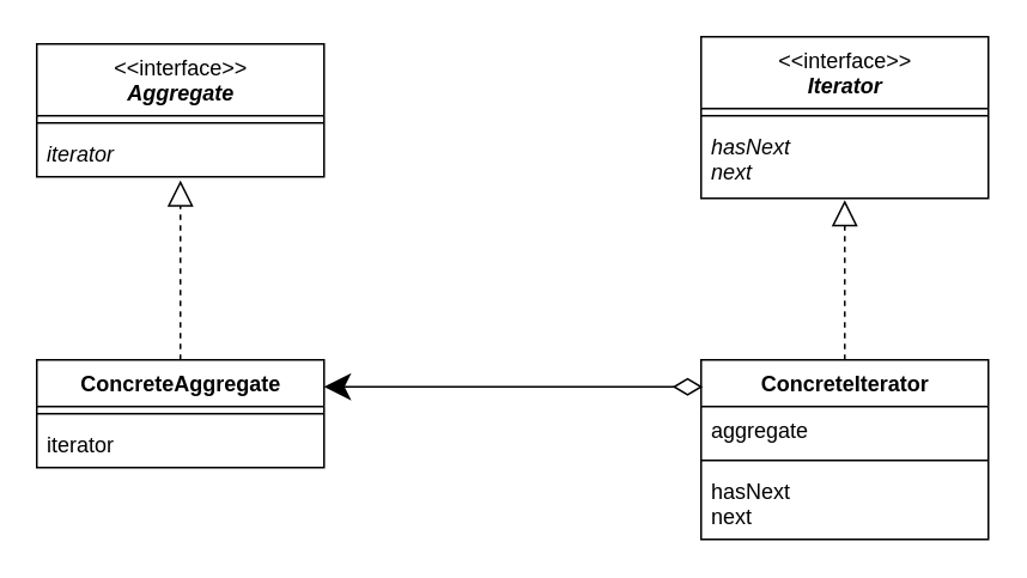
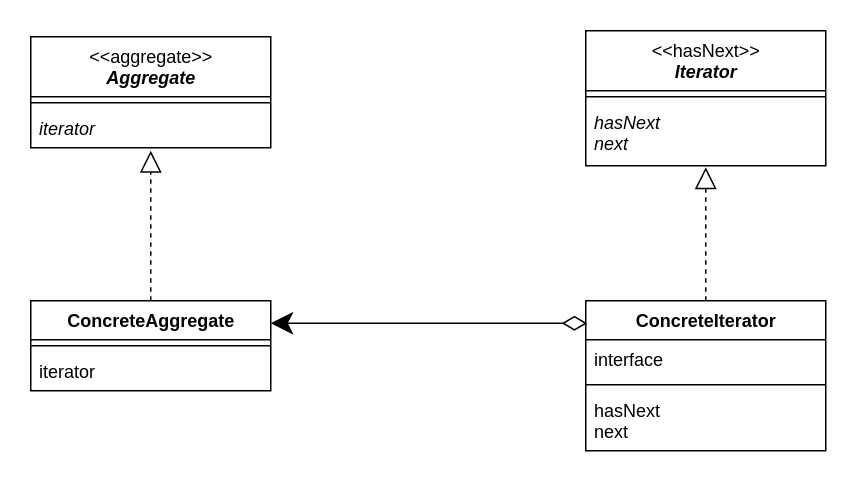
  <mxCell id="0" />
  <mxCell id="1" parent="0" />
- <mxCell id="2" value="&lt;span style=&quot;font-weight: normal&quot;&gt;&amp;lt;&amp;lt;interface&amp;gt;&amp;gt;&lt;/span&gt;&lt;br&gt;&lt;i&gt;Aggregate&lt;/i&gt;" style="swimlane;fontStyle=1;align=center;verticalAlign=top;childLayout=stackLayout;horizontal=1;startSize=40;horizontalStack=0;resizeParent=1;resizeParentMax=0;resizeLast=0;collapsible=1;marginBottom=0;html=1;" vertex="1" parent="1"><mxGeometry x="20" y="24" width="160" height="74" as="geometry" /></mxCell>
+ <mxCell id="2" value="&lt;span style=&quot;font-weight: normal&quot;&gt;&amp;lt;&amp;lt;aggregate&amp;gt;&amp;gt;&lt;/span&gt;&lt;br&gt;&lt;i&gt;Aggregate&lt;/i&gt;" style="swimlane;fontStyle=1;align=center;verticalAlign=top;childLayout=stackLayout;horizontal=1;startSize=40;horizontalStack=0;resizeParent=1;resizeParentMax=0;resizeLast=0;collapsible=1;marginBottom=0;html=1;" vertex="1" parent="1"><mxGeometry x="20" y="24" width="160" height="74" as="geometry" /></mxCell>
  <mxCell id="3" value="" style="line;strokeWidth=1;fillColor=none;align=left;verticalAlign=middle;spacingTop=-1;spacingLeft=3;spacingRight=3;rotatable=0;labelPosition=right;points=[];portConstraint=eastwest;" vertex="1" parent="2"><mxGeometry y="40" width="160" height="8" as="geometry" /></mxCell>
  <mxCell id="4" value="iterator" style="text;strokeColor=none;fillColor=none;align=left;verticalAlign=top;spacingLeft=4;spacingRight=4;overflow=hidden;rotatable=0;points=[[0,0.5],[1,0.5]];portConstraint=eastwest;fontStyle=2" vertex="1" parent="2"><mxGeometry y="48" width="160" height="26" as="geometry" /></mxCell>
- <mxCell id="5" value="&lt;span style=&quot;font-weight: normal&quot;&gt;&amp;lt;&amp;lt;interface&amp;gt;&amp;gt;&lt;/span&gt;&lt;br&gt;&lt;i&gt;Iterator&lt;/i&gt;" style="swimlane;fontStyle=1;align=center;verticalAlign=top;childLayout=stackLayout;horizontal=1;startSize=40;horizontalStack=0;resizeParent=1;resizeParentMax=0;resizeLast=0;collapsible=1;marginBottom=0;html=1;" vertex="1" parent="1"><mxGeometry x="390" y="20" width="160" height="90" as="geometry" /></mxCell>
+ <mxCell id="5" value="&lt;span style=&quot;font-weight: normal&quot;&gt;&amp;lt;&amp;lt;hasNext&amp;gt;&amp;gt;&lt;/span&gt;&lt;br&gt;&lt;i&gt;Iterator&lt;/i&gt;" style="swimlane;fontStyle=1;align=center;verticalAlign=top;childLayout=stackLayout;horizontal=1;startSize=40;horizontalStack=0;resizeParent=1;resizeParentMax=0;resizeLast=0;collapsible=1;marginBottom=0;html=1;" vertex="1" parent="1"><mxGeometry x="390" y="20" width="160" height="90" as="geometry" /></mxCell>
  <mxCell id="6" value="" style="line;strokeWidth=1;fillColor=none;align=left;verticalAlign=middle;spacingTop=-1;spacingLeft=3;spacingRight=3;rotatable=0;labelPosition=right;points=[];portConstraint=eastwest;" vertex="1" parent="5"><mxGeometry y="40" width="160" height="8" as="geometry" /></mxCell>
  <mxCell id="7" value="hasNext&#10;next" style="text;strokeColor=none;fillColor=none;align=left;verticalAlign=top;spacingLeft=4;spacingRight=4;overflow=hidden;rotatable=0;points=[[0,0.5],[1,0.5]];portConstraint=eastwest;fontStyle=2" vertex="1" parent="5"><mxGeometry y="48" width="160" height="42" as="geometry" /></mxCell>
  <mxCell id="8" value="ConcreteAggregate" style="swimlane;fontStyle=1;align=center;verticalAlign=top;childLayout=stackLayout;horizontal=1;startSize=26;horizontalStack=0;resizeParent=1;resizeParentMax=0;resizeLast=0;collapsible=1;marginBottom=0;html=1;" vertex="1" parent="1"><mxGeometry x="20" y="200" width="160" height="60" as="geometry" /></mxCell>
  <mxCell id="9" value="" style="line;strokeWidth=1;fillColor=none;align=left;verticalAlign=middle;spacingTop=-1;spacingLeft=3;spacingRight=3;rotatable=0;labelPosition=right;points=[];portConstraint=eastwest;" vertex="1" parent="8"><mxGeometry y="26" width="160" height="8" as="geometry" /></mxCell>
  <mxCell id="10" value="iterator" style="text;strokeColor=none;fillColor=none;align=left;verticalAlign=top;spacingLeft=4;spacingRight=4;overflow=hidden;rotatable=0;points=[[0,0.5],[1,0.5]];portConstraint=eastwest;" vertex="1" parent="8"><mxGeometry y="34" width="160" height="26" as="geometry" /></mxCell>
  <mxCell id="11" value="ConcreteIterator" style="swimlane;fontStyle=1;align=center;verticalAlign=top;childLayout=stackLayout;horizontal=1;startSize=26;horizontalStack=0;resizeParent=1;resizeParentMax=0;resizeLast=0;collapsible=1;marginBottom=0;html=1;" vertex="1" parent="1"><mxGeometry x="390" y="200" width="160" height="100" as="geometry" /></mxCell>
- <mxCell id="12" value="aggregate" style="text;strokeColor=none;fillColor=none;align=left;verticalAlign=top;spacingLeft=4;spacingRight=4;overflow=hidden;rotatable=0;points=[[0,0.5],[1,0.5]];portConstraint=eastwest;" vertex="1" parent="11"><mxGeometry y="26" width="160" height="26" as="geometry" /></mxCell>
+ <mxCell id="12" value="interface" style="text;strokeColor=none;fillColor=none;align=left;verticalAlign=top;spacingLeft=4;spacingRight=4;overflow=hidden;rotatable=0;points=[[0,0.5],[1,0.5]];portConstraint=eastwest;" vertex="1" parent="11"><mxGeometry y="26" width="160" height="26" as="geometry" /></mxCell>
  <mxCell id="13" value="" style="line;strokeWidth=1;fillColor=none;align=left;verticalAlign=middle;spacingTop=-1;spacingLeft=3;spacingRight=3;rotatable=0;labelPosition=right;points=[];portConstraint=eastwest;" vertex="1" parent="11"><mxGeometry y="52" width="160" height="8" as="geometry" /></mxCell>
  <mxCell id="14" value="hasNext&#10;next" style="text;strokeColor=none;fillColor=none;align=left;verticalAlign=top;spacingLeft=4;spacingRight=4;overflow=hidden;rotatable=0;points=[[0,0.5],[1,0.5]];portConstraint=eastwest;" vertex="1" parent="11"><mxGeometry y="60" width="160" height="40" as="geometry" /></mxCell>
  <mxCell id="15" value="" style="endArrow=block;dashed=1;endFill=0;endSize=12;html=1;entryX=0.5;entryY=1.077;entryDx=0;entryDy=0;entryPerimeter=0;exitX=0.5;exitY=0;exitDx=0;exitDy=0;" edge="1" parent="1" source="8" target="4"><mxGeometry width="160" relative="1" as="geometry"><mxPoint x="180" y="190" as="sourcePoint" /><mxPoint x="340" y="190" as="targetPoint" /></mxGeometry></mxCell>
  <mxCell id="16" value="" style="endArrow=block;dashed=1;endFill=0;endSize=12;html=1;entryX=0.5;entryY=1.024;entryDx=0;entryDy=0;entryPerimeter=0;exitX=0.5;exitY=0;exitDx=0;exitDy=0;" edge="1" parent="1" source="11" target="7"><mxGeometry width="160" relative="1" as="geometry"><mxPoint x="470" y="190" as="sourcePoint" /><mxPoint x="340" y="260" as="targetPoint" /></mxGeometry></mxCell>
  <mxCell id="17" value="" style="endArrow=classic;html=1;endSize=12;startArrow=diamondThin;startSize=14;startFill=0;edgeStyle=orthogonalEdgeStyle;align=left;verticalAlign=bottom;entryX=1;entryY=0.25;entryDx=0;entryDy=0;exitX=0.006;exitY=0.15;exitDx=0;exitDy=0;exitPerimeter=0;" edge="1" parent="1" source="11" target="8"><mxGeometry x="-1" y="3" relative="1" as="geometry"><mxPoint x="210" y="360" as="sourcePoint" /><mxPoint x="370" y="360" as="targetPoint" /></mxGeometry></mxCell>
